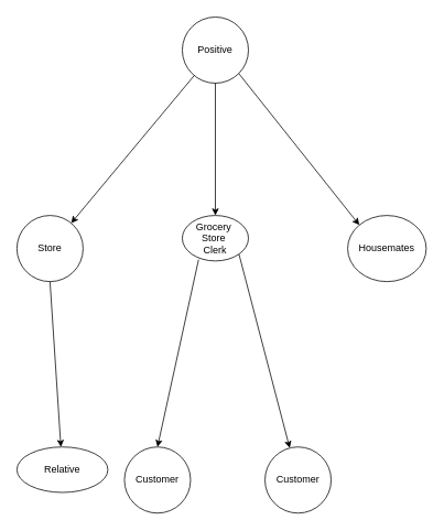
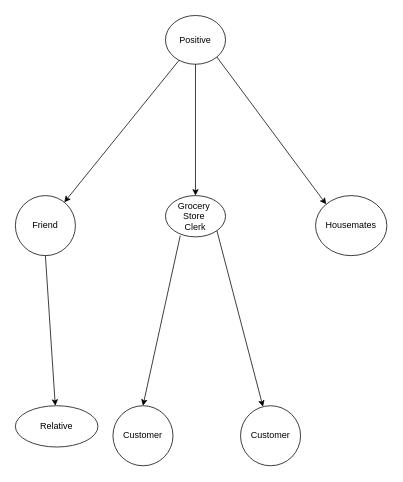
  <mxCell id="0" />
  <mxCell id="1" parent="0" />
- <mxCell id="2" value="Positive" style="ellipse;whiteSpace=wrap;html=1;aspect=fixed;" parent="1" vertex="1"><mxGeometry x="220" y="20" width="80" height="80" as="geometry" /></mxCell>
+ <mxCell id="2" value="Positive" style="ellipse;whiteSpace=wrap;html=1;aspect=fixed;" parent="1" vertex="1"><mxGeometry x="220" y="20" width="80" height="65" as="geometry" /></mxCell>
  <mxCell id="3" value="Grocery&amp;nbsp;&lt;br&gt;Store&amp;nbsp;&lt;br&gt;Clerk" style="ellipse;whiteSpace=wrap;html=1;aspect=fixed;" parent="1" vertex="1"><mxGeometry x="220" y="260" width="80" height="55" as="geometry" /></mxCell>
  <mxCell id="4" value="Housemates" style="ellipse;whiteSpace=wrap;html=1;aspect=fixed;" parent="1" vertex="1"><mxGeometry x="420" y="260" width="95" height="80" as="geometry" /></mxCell>
- <mxCell id="5" value="Store" style="ellipse;whiteSpace=wrap;html=1;aspect=fixed;" parent="1" vertex="1"><mxGeometry x="20" y="260" width="80" height="80" as="geometry" /></mxCell>
+ <mxCell id="5" value="Friend" style="ellipse;whiteSpace=wrap;html=1;aspect=fixed;" parent="1" vertex="1"><mxGeometry x="20" y="260" width="80" height="80" as="geometry" /></mxCell>
  <mxCell id="6" value="Relative" style="ellipse;whiteSpace=wrap;html=1;aspect=fixed;" parent="1" vertex="1"><mxGeometry x="20" y="540" width="110" height="55" as="geometry" /></mxCell>
  <mxCell id="7" value="" style="endArrow=classic;html=1;fontSize=20;entryX=0.5;entryY=0;entryDx=0;entryDy=0;exitX=0.5;exitY=1;exitDx=0;exitDy=0;" parent="1" source="2" target="3" edge="1"><mxGeometry width="50" height="50" relative="1" as="geometry"><mxPoint x="552.32" y="365.44" as="sourcePoint" /><mxPoint x="407.36" y="329.44" as="targetPoint" /></mxGeometry></mxCell>
  <mxCell id="8" value="" style="endArrow=classic;html=1;fontSize=20;" parent="1" source="2" target="5" edge="1"><mxGeometry width="50" height="50" relative="1" as="geometry"><mxPoint x="553.36" y="399.44" as="sourcePoint" /><mxPoint x="300" y="460" as="targetPoint" /></mxGeometry></mxCell>
  <mxCell id="9" value="" style="endArrow=classic;html=1;fontSize=20;exitX=0.5;exitY=1;exitDx=0;exitDy=0;" parent="1" source="5" target="6" edge="1"><mxGeometry width="50" height="50" relative="1" as="geometry"><mxPoint x="220" y="410" as="sourcePoint" /><mxPoint x="10" y="530" as="targetPoint" /></mxGeometry></mxCell>
  <mxCell id="10" value="Customer" style="ellipse;whiteSpace=wrap;html=1;aspect=fixed;" parent="1" vertex="1"><mxGeometry x="150" y="540" width="80" height="80" as="geometry" /></mxCell>
  <mxCell id="11" value="Customer" style="ellipse;whiteSpace=wrap;html=1;aspect=fixed;" parent="1" vertex="1"><mxGeometry x="320" y="540" width="80" height="80" as="geometry" /></mxCell>
  <mxCell id="12" value="" style="endArrow=classic;html=1;fontSize=20;entryX=0.5;entryY=0;entryDx=0;entryDy=0;exitX=0.246;exitY=0.971;exitDx=0;exitDy=0;exitPerimeter=0;" parent="1" source="3" target="10" edge="1"><mxGeometry width="50" height="50" relative="1" as="geometry"><mxPoint x="220" y="450" as="sourcePoint" /><mxPoint x="270" y="400" as="targetPoint" /></mxGeometry></mxCell>
  <mxCell id="13" value="" style="endArrow=classic;html=1;fontSize=20;exitX=1;exitY=1;exitDx=0;exitDy=0;" parent="1" source="3" target="11" edge="1"><mxGeometry width="50" height="50" relative="1" as="geometry"><mxPoint x="284.32" y="496.16" as="sourcePoint" /><mxPoint x="348.32" y="582.16" as="targetPoint" /></mxGeometry></mxCell>
  <mxCell id="14" value="" style="endArrow=classic;html=1;fontSize=20;entryX=0;entryY=0;entryDx=0;entryDy=0;exitX=1;exitY=1;exitDx=0;exitDy=0;" edge="1" parent="1" source="2" target="4"><mxGeometry width="50" height="50" relative="1" as="geometry"><mxPoint x="270" y="110" as="sourcePoint" /><mxPoint x="270" y="270" as="targetPoint" /></mxGeometry></mxCell>
